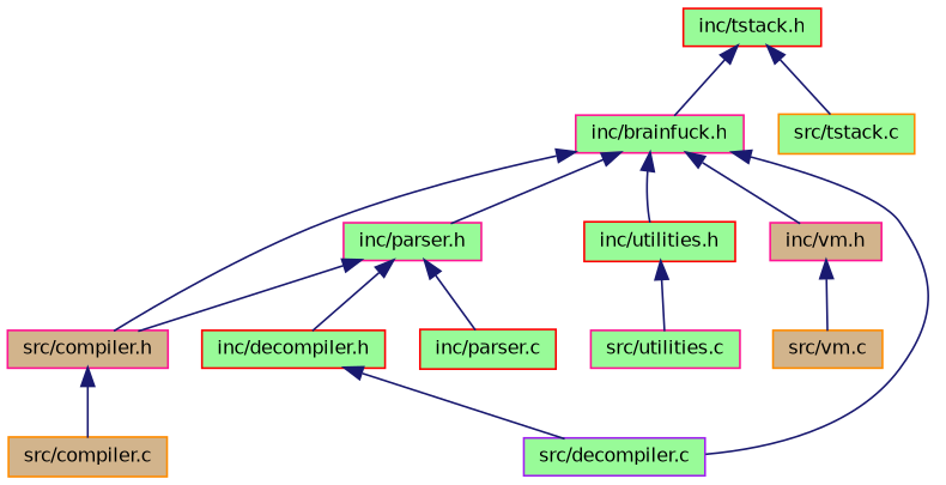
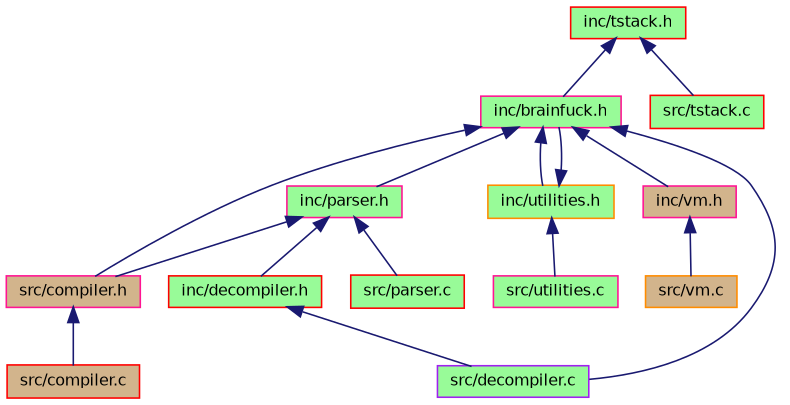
  digraph {
    node [color=deeppink fillcolor=palegreen fontname=Helvetica fontsize=10 shape=record style=filled]
    edge [color=midnightblue dir=back fontname=Helvetica fontsize=10 labelfontname=Helvetica labelfontsize=10 style=solid]
    n1 [color=red fontcolor=black height=0.2 label="inc/tstack.h" width=0.4]
    n2 [height=0.2 label="inc/brainfuck.h" width=0.4]
-   n3 [color=darkorange height=0.2 label="src/tstack.c" width=0.4]
+   n3 [color=red height=0.2 label="src/tstack.c" width=0.4]
    n4 [fillcolor=tan height=0.2 label="src/compiler.h" width=0.4]
    n5 [height=0.2 label="inc/parser.h" width=0.4]
-   n6 [color=red height=0.2 label="inc/utilities.h" width=0.4]
+   n6 [color=darkorange height=0.2 label="inc/utilities.h" width=0.4]
    n7 [fillcolor=tan height=0.2 label="inc/vm.h" width=0.4]
    n8 [color=purple height=0.2 label="src/decompiler.c" width=0.4]
-   n9 [color=darkorange fillcolor=tan height=0.2 label="src/compiler.c" width=0.4]
+   n9 [color=red fillcolor=tan height=0.2 label="src/compiler.c" width=0.4]
    n10 [color=red height=0.2 label="inc/decompiler.h" width=0.4]
-   n11 [color=red height=0.2 label="inc/parser.c" width=0.4]
+   n11 [color=red height=0.2 label="src/parser.c" width=0.4]
    n12 [height=0.2 label="src/utilities.c" width=0.4]
    n13 [color=darkorange fillcolor=tan height=0.2 label="src/vm.c" width=0.4]
    n1 -> n2
    n1 -> n3
    n2 -> n4
    n2 -> n5
    n2 -> n6
    n2 -> n7
    n2 -> n8
    n4 -> n9
    n5 -> n4
    n5 -> n10
    n5 -> n11
+   n6 -> n2
    n6 -> n12
    n7 -> n13
    n10 -> n8
  }
